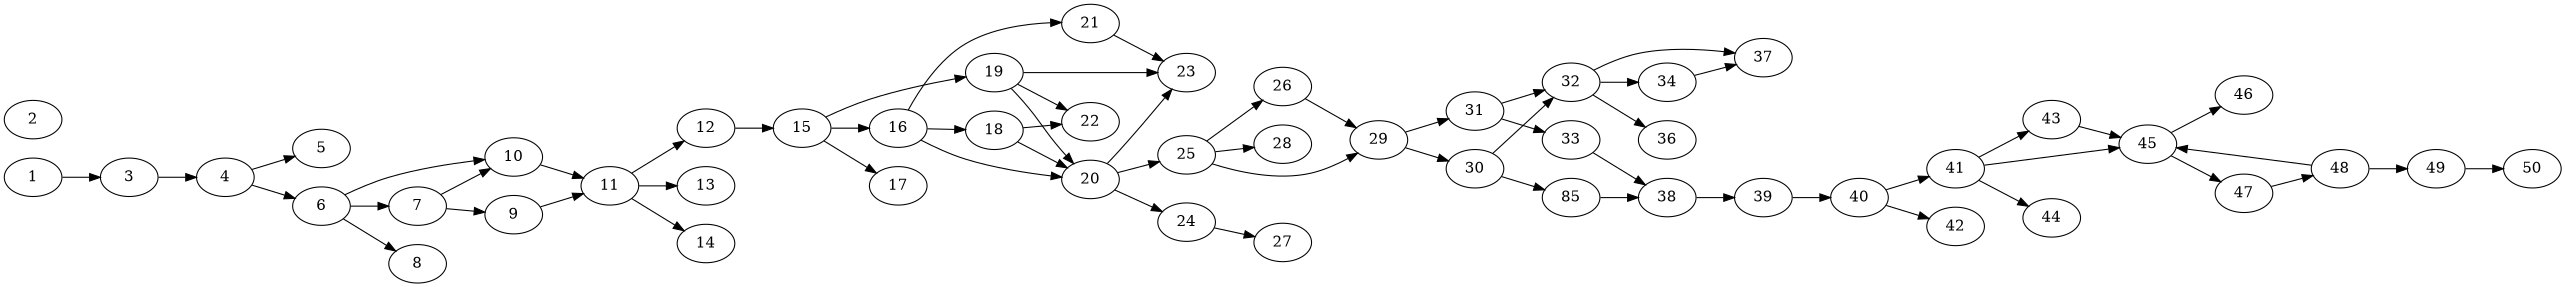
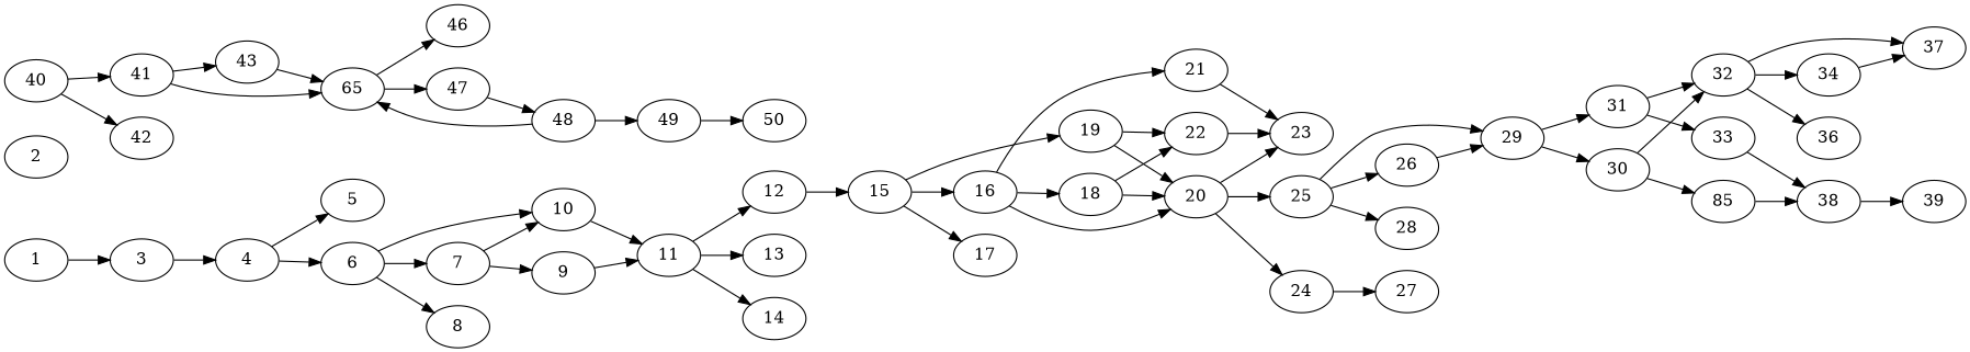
  digraph {
    rankdir=LR
    node [alpha=0.19]
    1 [alpha=0.00]
    3 [alpha=0.02]
    4 [alpha=0.13]
    5 [alpha=0.14]
    6 [alpha=0.17]
    2 [alpha=0.05]
    7 [alpha=0.06]
    8 [alpha=0.14]
    10
    9 [alpha=0.15]
    11 [alpha=0.02]
    12 [alpha=0.00]
    13 [alpha=0.10]
    14 [alpha=0.12]
    15 [alpha=0.12]
    16 [alpha=0.13]
    17
    19 [alpha=0.06]
    18 [alpha=0.16]
    20 [alpha=0.03]
    21 [alpha=0.04]
    22 [alpha=0.11]
    23 [alpha=0.04]
    24 [alpha=0.12]
    25 [alpha=0.01]
    27 [alpha=0.17]
    26 [alpha=0.15]
    28 [alpha=0.15]
    29 [alpha=0.05]
    30 [alpha=0.18]
    31 [alpha=0.16]
    32
    n33 [alpha=0.01 label=85]
    33 [alpha=0.17]
    34 [alpha=0.17]
    36 [alpha=0.07]
    37 [alpha=0.15]
    38 [alpha=0.17]
    39 [alpha=0.14]
    40
    41 [alpha=0.10]
    42 [alpha=0.03]
    43 [alpha=0.20]
-   44
-   45 [alpha=0.02]
+   45 [alpha=0.02 label=65]
    46 [alpha=0.10]
    47
    48 [alpha=0.16]
    49 [alpha=0.20]
    50 [alpha=0.03]
    1 -> 3
    3 -> 4
    4 -> 5
    4 -> 6
    6 -> 7
    6 -> 8
    6 -> 10
    7 -> 10
    7 -> 9
    10 -> 11
    9 -> 11
    11 -> 12
    11 -> 13
    11 -> 14
    12 -> 15
    15 -> 16
    15 -> 17
    15 -> 19
    16 -> 18
    16 -> 20
    16 -> 21
    19 -> 20
    19 -> 22
-   19 -> 23
+   22 -> 23
    18 -> 20
    18 -> 22
    20 -> 23
    20 -> 24
    20 -> 25
    21 -> 23
    24 -> 27
    25 -> 26
    25 -> 28
    25 -> 29
    26 -> 29
    29 -> 30
    29 -> 31
    30 -> 32
    30 -> n33
    31 -> 32
    31 -> 33
    32 -> 34
    32 -> 36
    32 -> 37
    n33 -> 38
    33 -> 38
    34 -> 37
    38 -> 39
-   39 -> 40
    40 -> 41
    40 -> 42
    41 -> 43
-   41 -> 44
    41 -> 45
    43 -> 45
    45 -> 46
    45 -> 47
    47 -> 48
    48 -> 45
    48 -> 49
    49 -> 50
  }
